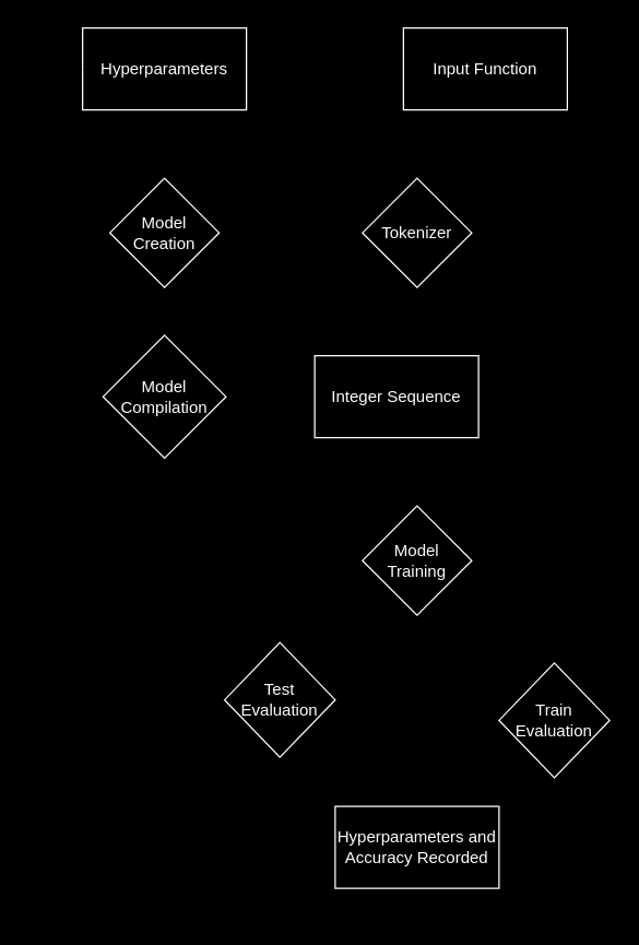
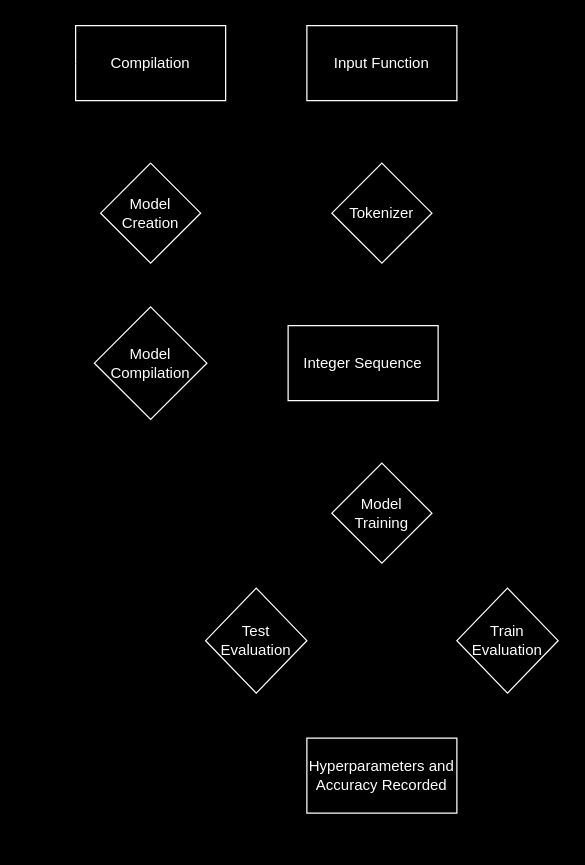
  <mxCell id="0" />
  <mxCell id="1" parent="0" />
  <mxCell id="2" value="" style="edgeStyle=orthogonalEdgeStyle;rounded=0;orthogonalLoop=1;jettySize=auto;html=1;labelBackgroundColor=none;fontColor=#000000;strokeColor=#000000;" parent="1" source="3" target="5" edge="1"><mxGeometry relative="1" as="geometry" /></mxCell>
- <mxCell id="3" value="Input Function" style="rounded=0;whiteSpace=wrap;html=1;labelBackgroundColor=none;fillColor=#000000;strokeColor=#FFFFFF;fontColor=#FFFFFF;" parent="1" vertex="1"><mxGeometry x="295" y="20" width="120" height="60" as="geometry" /></mxCell>
+ <mxCell id="3" value="Input Function" style="rounded=0;whiteSpace=wrap;html=1;labelBackgroundColor=none;fillColor=#000000;strokeColor=#FFFFFF;fontColor=#FFFFFF;" parent="1" vertex="1"><mxGeometry x="245" y="20" width="120" height="60" as="geometry" /></mxCell>
  <mxCell id="4" value="" style="edgeStyle=orthogonalEdgeStyle;rounded=0;orthogonalLoop=1;jettySize=auto;html=1;labelBackgroundColor=none;fontColor=#000000;strokeColor=#000000;" parent="1" source="5" target="7" edge="1"><mxGeometry relative="1" as="geometry" /></mxCell>
  <mxCell id="5" value="Tokenizer" style="rhombus;whiteSpace=wrap;html=1;rounded=0;labelBackgroundColor=none;fillColor=#000000;strokeColor=#FFFFFF;fontColor=#FFFFFF;" parent="1" vertex="1"><mxGeometry x="265" y="130" width="80" height="80" as="geometry" /></mxCell>
  <mxCell id="6" value="" style="edgeStyle=orthogonalEdgeStyle;rounded=0;orthogonalLoop=1;jettySize=auto;html=1;fontColor=#000000;labelBackgroundColor=none;strokeColor=#000000;" parent="1" source="7" target="16" edge="1"><mxGeometry relative="1" as="geometry" /></mxCell>
  <mxCell id="7" value="Integer Sequence" style="whiteSpace=wrap;html=1;rounded=0;labelBackgroundColor=none;fillColor=#000000;strokeColor=#FFFFFF;fontColor=#FFFFFF;" parent="1" vertex="1"><mxGeometry x="230" y="260" width="120" height="60" as="geometry" /></mxCell>
  <mxCell id="8" value="" style="edgeStyle=orthogonalEdgeStyle;rounded=0;orthogonalLoop=1;jettySize=auto;html=1;fontColor=#000000;labelBackgroundColor=none;strokeColor=#000000;" parent="1" source="9" target="13" edge="1"><mxGeometry relative="1" as="geometry" /></mxCell>
  <mxCell id="9" value="Model Creation" style="rhombus;whiteSpace=wrap;html=1;labelBackgroundColor=none;fillColor=#000000;strokeColor=#FFFFFF;fontColor=#FFFFFF;" parent="1" vertex="1"><mxGeometry x="80" y="130" width="80" height="80" as="geometry" /></mxCell>
  <mxCell id="10" value="" style="edgeStyle=orthogonalEdgeStyle;rounded=0;orthogonalLoop=1;jettySize=auto;html=1;fontColor=#000000;labelBackgroundColor=none;strokeColor=#000000;" parent="1" source="11" target="9" edge="1"><mxGeometry relative="1" as="geometry" /></mxCell>
- <mxCell id="11" value="Hyperparameters" style="rounded=0;whiteSpace=wrap;html=1;labelBackgroundColor=none;fillColor=#000000;strokeColor=#FFFFFF;fontColor=#FFFFFF;" parent="1" vertex="1"><mxGeometry x="60" y="20" width="120" height="60" as="geometry" /></mxCell>
+ <mxCell id="11" value="Compilation" style="rounded=0;whiteSpace=wrap;html=1;labelBackgroundColor=none;fillColor=#000000;strokeColor=#FFFFFF;fontColor=#FFFFFF;" parent="1" vertex="1"><mxGeometry x="60" y="20" width="120" height="60" as="geometry" /></mxCell>
  <mxCell id="12" value="" style="edgeStyle=orthogonalEdgeStyle;rounded=0;orthogonalLoop=1;jettySize=auto;html=1;fontColor=#000000;exitX=0.5;exitY=1;exitDx=0;exitDy=0;labelBackgroundColor=none;strokeColor=#000000;" parent="1" source="13" target="16" edge="1"><mxGeometry relative="1" as="geometry"><Array as="points"><mxPoint x="120" y="410" /></Array></mxGeometry></mxCell>
  <mxCell id="13" value="&lt;font style=&quot;font-size: 12px;&quot;&gt;Model Compilation&lt;/font&gt;" style="rhombus;whiteSpace=wrap;html=1;labelBackgroundColor=none;fillColor=#000000;strokeColor=#FFFFFF;fontColor=#FFFFFF;" parent="1" vertex="1"><mxGeometry x="75" y="245" width="90" height="90" as="geometry" /></mxCell>
  <mxCell id="14" style="edgeStyle=orthogonalEdgeStyle;rounded=0;orthogonalLoop=1;jettySize=auto;html=1;entryX=1;entryY=0.5;entryDx=0;entryDy=0;fontColor=#000000;exitX=0.5;exitY=1;exitDx=0;exitDy=0;labelBackgroundColor=none;strokeColor=#000000;" parent="1" source="16" target="18" edge="1"><mxGeometry relative="1" as="geometry" /></mxCell>
  <mxCell id="15" style="edgeStyle=orthogonalEdgeStyle;rounded=0;orthogonalLoop=1;jettySize=auto;html=1;exitX=0.5;exitY=1;exitDx=0;exitDy=0;entryX=0;entryY=0.5;entryDx=0;entryDy=0;fontColor=#000000;labelBackgroundColor=none;strokeColor=#000000;" parent="1" source="16" target="20" edge="1"><mxGeometry relative="1" as="geometry"><mxPoint x="365" y="510" as="targetPoint" /></mxGeometry></mxCell>
  <mxCell id="16" value="Model Training" style="rhombus;whiteSpace=wrap;html=1;labelBackgroundColor=none;fillColor=#000000;strokeColor=#FFFFFF;fontColor=#FFFFFF;" parent="1" vertex="1"><mxGeometry x="265" y="370" width="80" height="80" as="geometry" /></mxCell>
  <mxCell id="17" style="edgeStyle=orthogonalEdgeStyle;rounded=0;orthogonalLoop=1;jettySize=auto;html=1;entryX=0;entryY=0.5;entryDx=0;entryDy=0;fontColor=#000000;labelBackgroundColor=none;strokeColor=#000000;" parent="1" source="18" target="22" edge="1"><mxGeometry relative="1" as="geometry" /></mxCell>
  <mxCell id="18" value="Test Evaluation" style="rhombus;whiteSpace=wrap;html=1;labelBackgroundColor=none;fillColor=#000000;strokeColor=#FFFFFF;fontColor=#FFFFFF;" parent="1" vertex="1"><mxGeometry x="164" y="470" width="81" height="84" as="geometry" /></mxCell>
  <mxCell id="19" style="edgeStyle=orthogonalEdgeStyle;rounded=0;orthogonalLoop=1;jettySize=auto;html=1;entryX=1;entryY=0.5;entryDx=0;entryDy=0;fontColor=#000000;labelBackgroundColor=none;strokeColor=#000000;" parent="1" source="20" target="22" edge="1"><mxGeometry relative="1" as="geometry" /></mxCell>
- <mxCell id="20" value="Train Evaluation" style="rhombus;whiteSpace=wrap;html=1;labelBackgroundColor=none;fillColor=#000000;strokeColor=#FFFFFF;fontColor=#FFFFFF;" parent="1" vertex="1"><mxGeometry x="365" y="485" width="81" height="84" as="geometry" /></mxCell>
+ <mxCell id="20" value="Train Evaluation" style="rhombus;whiteSpace=wrap;html=1;labelBackgroundColor=none;fillColor=#000000;strokeColor=#FFFFFF;fontColor=#FFFFFF;" parent="1" vertex="1"><mxGeometry x="365" y="470" width="81" height="84" as="geometry" /></mxCell>
  <mxCell id="21" style="edgeStyle=orthogonalEdgeStyle;rounded=0;orthogonalLoop=1;jettySize=auto;html=1;fontColor=#000000;exitX=0.5;exitY=1;exitDx=0;exitDy=0;entryX=0;entryY=0.5;entryDx=0;entryDy=0;labelBackgroundColor=none;strokeColor=#000000;" parent="1" source="22" target="11" edge="1"><mxGeometry relative="1" as="geometry"><mxPoint x="8" y="50" as="targetPoint" /><Array as="points"><mxPoint x="305" y="670" /><mxPoint x="20" y="670" /><mxPoint x="20" y="50" /></Array></mxGeometry></mxCell>
  <mxCell id="22" value="Hyperparameters and Accuracy Recorded" style="rounded=0;whiteSpace=wrap;html=1;labelBackgroundColor=none;fillColor=#000000;strokeColor=#FFFFFF;fontColor=#FFFFFF;" parent="1" vertex="1"><mxGeometry x="245" y="590" width="120" height="60" as="geometry" /></mxCell>
